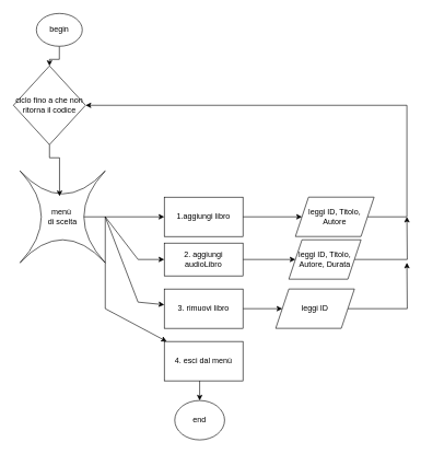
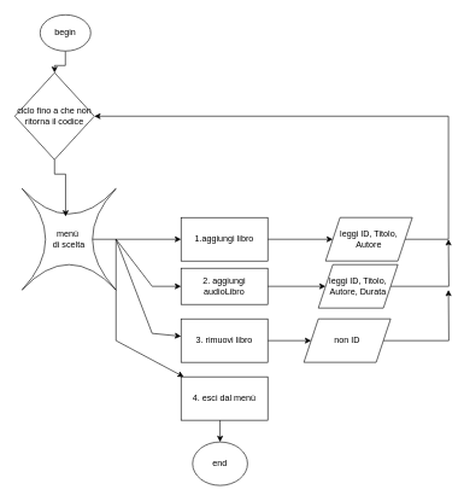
  <mxCell id="0" />
  <mxCell id="1" parent="0" />
  <mxCell id="2" style="edgeStyle=orthogonalEdgeStyle;rounded=0;orthogonalLoop=1;jettySize=auto;html=1;entryX=0.5;entryY=0;entryDx=0;entryDy=0;" edge="1" parent="1" source="3" target="24"><mxGeometry relative="1" as="geometry" /></mxCell>
  <mxCell id="3" value="begin" style="ellipse;whiteSpace=wrap;html=1;" vertex="1" parent="1"><mxGeometry x="55" y="20" width="70" height="50" as="geometry" /></mxCell>
  <mxCell id="4" value="menù&amp;nbsp;&lt;div&gt;di scelta&lt;/div&gt;" style="shape=switch;whiteSpace=wrap;html=1;" vertex="1" parent="1"><mxGeometry x="30" y="260" width="130" height="140" as="geometry" /></mxCell>
  <mxCell id="5" value="" style="endArrow=classic;html=1;rounded=0;exitX=0.75;exitY=0.5;exitDx=0;exitDy=0;exitPerimeter=0;" edge="1" parent="1" source="4"><mxGeometry width="50" height="50" relative="1" as="geometry"><mxPoint x="280" y="420" as="sourcePoint" /><mxPoint x="250" y="330" as="targetPoint" /></mxGeometry></mxCell>
  <mxCell id="6" value="" style="edgeStyle=orthogonalEdgeStyle;rounded=0;orthogonalLoop=1;jettySize=auto;html=1;" edge="1" parent="1" source="7" target="19"><mxGeometry relative="1" as="geometry" /></mxCell>
  <mxCell id="7" value="1.aggiungi libro" style="rounded=0;whiteSpace=wrap;html=1;" vertex="1" parent="1"><mxGeometry x="250" y="300" width="120" height="60" as="geometry" /></mxCell>
  <mxCell id="8" value="" style="endArrow=classic;html=1;rounded=0;entryX=0;entryY=0.5;entryDx=0;entryDy=0;" edge="1" parent="1" target="10"><mxGeometry width="50" height="50" relative="1" as="geometry"><mxPoint x="160" y="330" as="sourcePoint" /><mxPoint x="250" y="430" as="targetPoint" /><Array as="points"><mxPoint x="210" y="395" /></Array></mxGeometry></mxCell>
  <mxCell id="9" style="edgeStyle=orthogonalEdgeStyle;rounded=0;orthogonalLoop=1;jettySize=auto;html=1;exitX=1;exitY=0.5;exitDx=0;exitDy=0;" edge="1" parent="1" source="10" target="21"><mxGeometry relative="1" as="geometry"><mxPoint x="460" y="395" as="targetPoint" /></mxGeometry></mxCell>
  <mxCell id="10" value="2. aggiungi audioLibro" style="rounded=0;whiteSpace=wrap;html=1;" vertex="1" parent="1"><mxGeometry x="250" y="370" width="120" height="50" as="geometry" /></mxCell>
  <mxCell id="11" value="" style="endArrow=classic;html=1;rounded=0;" edge="1" parent="1" target="13"><mxGeometry width="50" height="50" relative="1" as="geometry"><mxPoint x="160" y="330" as="sourcePoint" /><mxPoint x="250" y="520" as="targetPoint" /><Array as="points"><mxPoint x="210" y="460" /></Array></mxGeometry></mxCell>
  <mxCell id="12" style="edgeStyle=orthogonalEdgeStyle;rounded=0;orthogonalLoop=1;jettySize=auto;html=1;exitX=1;exitY=0.5;exitDx=0;exitDy=0;" edge="1" parent="1" source="13" target="23"><mxGeometry relative="1" as="geometry"><mxPoint x="450" y="470" as="targetPoint" /></mxGeometry></mxCell>
  <mxCell id="13" value="3. rimuovi libro" style="rounded=0;whiteSpace=wrap;html=1;" vertex="1" parent="1"><mxGeometry x="250" y="440" width="120" height="60" as="geometry" /></mxCell>
  <mxCell id="14" value="" style="endArrow=classic;html=1;rounded=0;" edge="1" parent="1" target="15"><mxGeometry width="50" height="50" relative="1" as="geometry"><mxPoint x="160" y="330" as="sourcePoint" /><mxPoint x="250" y="550" as="targetPoint" /><Array as="points"><mxPoint x="160" y="470" /></Array></mxGeometry></mxCell>
  <mxCell id="15" value="4. esci dal menù" style="rounded=0;whiteSpace=wrap;html=1;" vertex="1" parent="1"><mxGeometry x="250" y="520" width="120" height="60" as="geometry" /></mxCell>
  <mxCell id="16" value="" style="endArrow=classic;html=1;rounded=0;" edge="1" parent="1" target="17"><mxGeometry width="50" height="50" relative="1" as="geometry"><mxPoint x="304" y="580" as="sourcePoint" /><mxPoint x="304" y="650" as="targetPoint" /></mxGeometry></mxCell>
  <mxCell id="17" value="end" style="ellipse;whiteSpace=wrap;html=1;" vertex="1" parent="1"><mxGeometry x="266" y="610" width="76" height="60" as="geometry" /></mxCell>
  <mxCell id="18" style="edgeStyle=orthogonalEdgeStyle;rounded=0;orthogonalLoop=1;jettySize=auto;html=1;entryX=1;entryY=0.5;entryDx=0;entryDy=0;" edge="1" parent="1" source="19" target="24"><mxGeometry relative="1" as="geometry"><Array as="points"><mxPoint x="620" y="330" /><mxPoint x="620" y="160" /></Array></mxGeometry></mxCell>
  <mxCell id="19" value="leggi ID, Titolo,&lt;div&gt;Autore&lt;/div&gt;" style="shape=parallelogram;perimeter=parallelogramPerimeter;whiteSpace=wrap;html=1;fixedSize=1;rounded=0;" vertex="1" parent="1"><mxGeometry x="450" y="300" width="120" height="60" as="geometry" /></mxCell>
  <mxCell id="20" style="edgeStyle=orthogonalEdgeStyle;rounded=0;orthogonalLoop=1;jettySize=auto;html=1;" edge="1" parent="1" source="21"><mxGeometry relative="1" as="geometry"><mxPoint x="620" y="330" as="targetPoint" /></mxGeometry></mxCell>
  <mxCell id="21" value="leggi ID, Titolo,&lt;div&gt;Autore, Durata&lt;/div&gt;" style="shape=parallelogram;perimeter=parallelogramPerimeter;whiteSpace=wrap;html=1;fixedSize=1;" vertex="1" parent="1"><mxGeometry x="440" y="365" width="110" height="60" as="geometry" /></mxCell>
  <mxCell id="22" style="edgeStyle=orthogonalEdgeStyle;rounded=0;orthogonalLoop=1;jettySize=auto;html=1;exitX=1;exitY=0.5;exitDx=0;exitDy=0;" edge="1" parent="1" source="23"><mxGeometry relative="1" as="geometry"><mxPoint x="620" y="400" as="targetPoint" /></mxGeometry></mxCell>
- <mxCell id="23" value="leggi ID" style="shape=parallelogram;perimeter=parallelogramPerimeter;whiteSpace=wrap;html=1;fixedSize=1;" vertex="1" parent="1"><mxGeometry x="420" y="440" width="120" height="60" as="geometry" /></mxCell>
+ <mxCell id="23" value="non ID" style="shape=parallelogram;perimeter=parallelogramPerimeter;whiteSpace=wrap;html=1;fixedSize=1;" vertex="1" parent="1"><mxGeometry x="420" y="440" width="120" height="60" as="geometry" /></mxCell>
  <mxCell id="24" value="ciclo fino a che non ritorna il codice" style="rhombus;whiteSpace=wrap;html=1;" vertex="1" parent="1"><mxGeometry x="20" y="100" width="110" height="120" as="geometry" /></mxCell>
  <mxCell id="25" style="edgeStyle=orthogonalEdgeStyle;rounded=0;orthogonalLoop=1;jettySize=auto;html=1;entryX=0.464;entryY=0.275;entryDx=0;entryDy=0;entryPerimeter=0;" edge="1" parent="1" source="24" target="4"><mxGeometry relative="1" as="geometry" /></mxCell>
